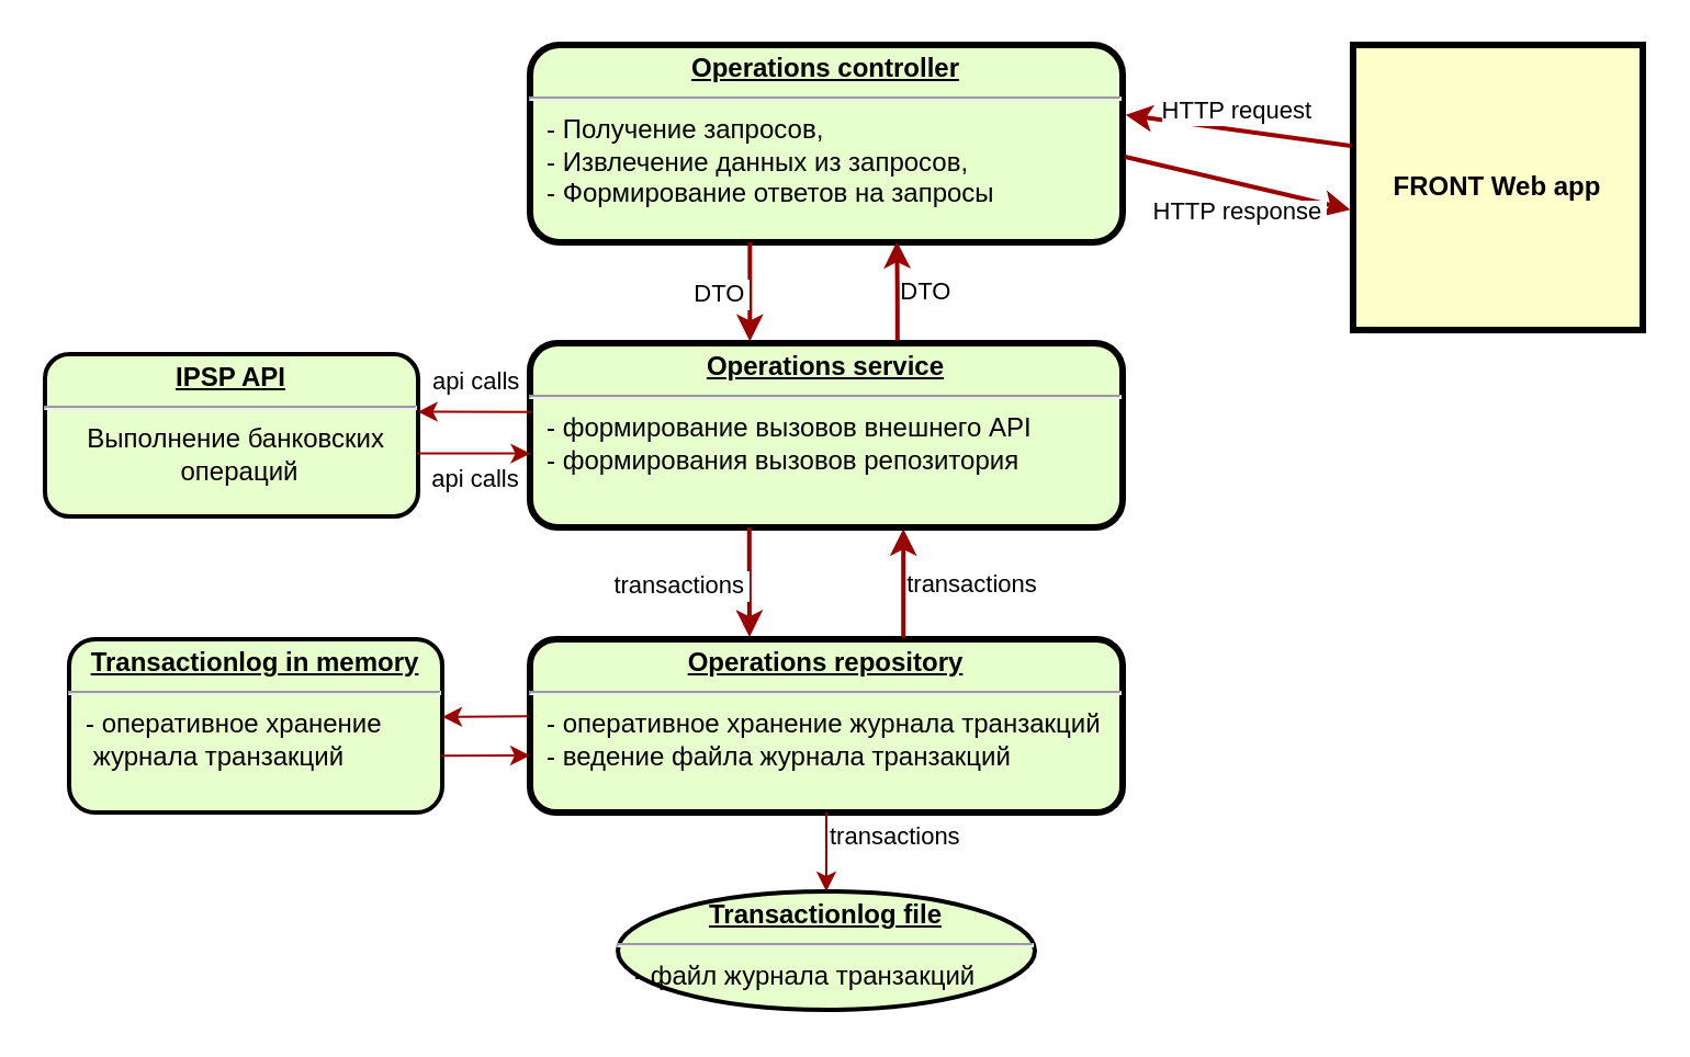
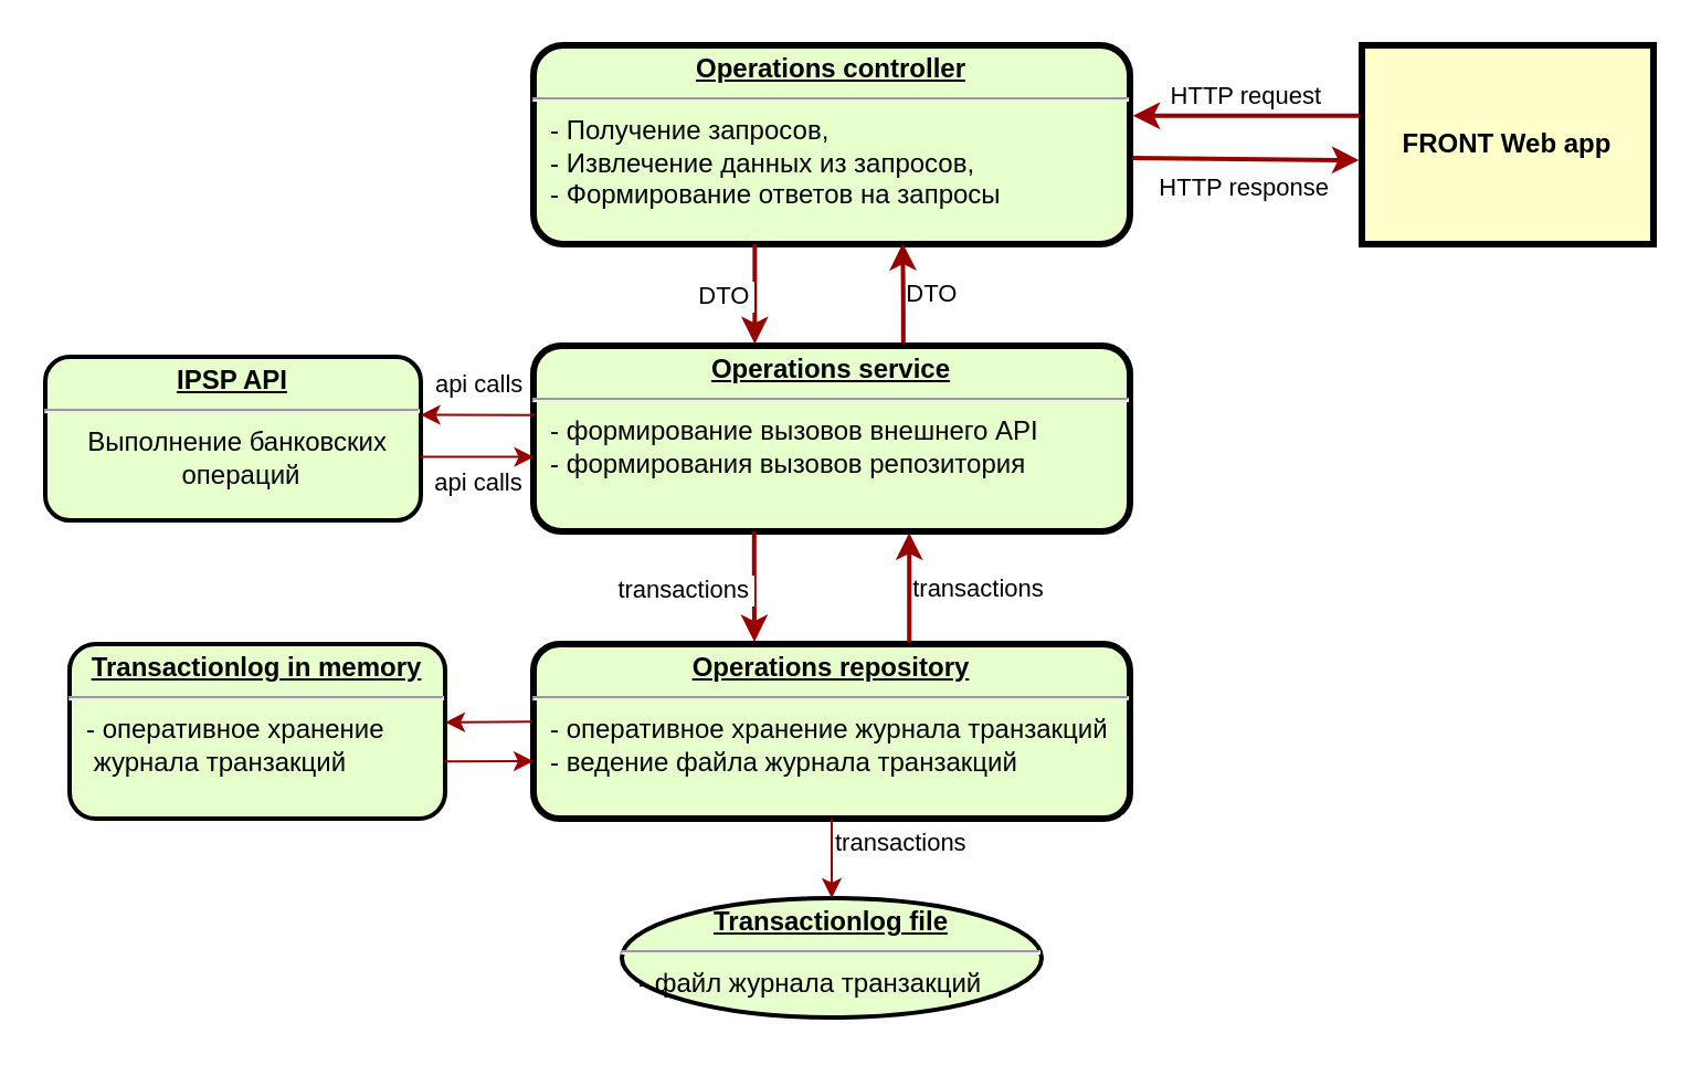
  <mxCell id="0" />
  <mxCell id="1" parent="0" />
  <mxCell id="2" value="&lt;p style=&quot;margin: 0px ; margin-top: 4px ; text-align: center ; text-decoration: underline&quot;&gt;Operations controller&lt;/p&gt;&lt;hr&gt;&lt;p style=&quot;text-align: left ; margin: 0px 0px 0px 8px&quot;&gt;&lt;span style=&quot;font-weight: normal&quot;&gt;&lt;span&gt;- Получение запросов,&lt;/span&gt;&lt;br&gt;&lt;/span&gt;&lt;/p&gt;&lt;p style=&quot;text-align: left ; margin: 0px 0px 0px 8px&quot;&gt;&lt;span style=&quot;font-weight: normal&quot;&gt;- Извлечение данных из запросов,&lt;/span&gt;&lt;/p&gt;&lt;p style=&quot;text-align: left ; margin: 0px 0px 0px 8px&quot;&gt;&lt;span style=&quot;font-weight: normal&quot;&gt;- Формирование ответов на запросы&lt;/span&gt;&lt;/p&gt;" style="verticalAlign=middle;align=center;overflow=fill;fontSize=12;fontFamily=Helvetica;html=1;rounded=1;fontStyle=1;strokeWidth=3;fillColor=#E6FFCC;" parent="1" vertex="1"><mxGeometry x="241" y="20" width="270" height="90" as="geometry" /></mxCell>
- <mxCell id="3" value="FRONT Web app" style="whiteSpace=wrap;align=center;verticalAlign=middle;fontStyle=1;strokeWidth=3;fillColor=#FFFFCC" parent="1" vertex="1"><mxGeometry x="616" y="20" width="132" height="130" as="geometry" /></mxCell>
+ <mxCell id="3" value="FRONT Web app" style="whiteSpace=wrap;align=center;verticalAlign=middle;fontStyle=1;strokeWidth=3;fillColor=#FFFFCC" parent="1" vertex="1"><mxGeometry x="616" y="20" width="132" height="90" as="geometry" /></mxCell>
  <mxCell id="4" value="HTTP request" style="edgeStyle=none;noEdgeStyle=1;strokeColor=#990000;strokeWidth=2;entryX=1.005;entryY=0.354;entryDx=0;entryDy=0;entryPerimeter=0;exitX=-0.008;exitY=0.354;exitDx=0;exitDy=0;verticalAlign=bottom;exitPerimeter=0;" parent="1" source="3" target="2" edge="1"><mxGeometry width="100" height="100" relative="1" as="geometry"><mxPoint x="741" y="20" as="sourcePoint" /><mxPoint x="741" y="110" as="targetPoint" /></mxGeometry></mxCell>
  <mxCell id="5" value="DTO" style="edgeStyle=elbowEdgeStyle;elbow=vertical;strokeColor=#990000;strokeWidth=2;align=right;entryX=0.371;entryY=-0.01;entryDx=0;entryDy=0;entryPerimeter=0;exitX=0.371;exitY=1;exitDx=0;exitDy=0;exitPerimeter=0;" parent="1" source="2" target="6" edge="1"><mxGeometry x="0.005" width="100" height="100" relative="1" as="geometry"><mxPoint x="351" y="120" as="sourcePoint" /><mxPoint x="471" y="549" as="targetPoint" /><mxPoint as="offset" /></mxGeometry></mxCell>
  <mxCell id="6" value="&lt;p style=&quot;margin: 0px ; margin-top: 4px ; text-align: center ; text-decoration: underline&quot;&gt;&lt;strong&gt;Operations service&lt;/strong&gt;&lt;/p&gt;&lt;hr&gt;&lt;p style=&quot;text-align: left ; margin: 0px 0px 0px 8px&quot;&gt;&lt;span style=&quot;font-weight: normal&quot;&gt;- формирование вызовов внешнего API&lt;/span&gt;&lt;/p&gt;&lt;p style=&quot;text-align: left ; margin: 0px 0px 0px 8px&quot;&gt;&lt;span style=&quot;font-weight: normal&quot;&gt;- формирования вызовов репозитория&lt;/span&gt;&lt;/p&gt;" style="verticalAlign=middle;align=center;overflow=fill;fontSize=12;fontFamily=Helvetica;html=1;rounded=1;fontStyle=1;strokeWidth=3;fillColor=#E6FFCC" vertex="1" parent="1"><mxGeometry x="241" y="156" width="270" height="84" as="geometry" /></mxCell>
  <mxCell id="7" value="&lt;p style=&quot;margin: 0px ; margin-top: 4px ; text-align: center ; text-decoration: underline&quot;&gt;&lt;strong&gt;Operations repository&lt;/strong&gt;&lt;/p&gt;&lt;hr style=&quot;text-align: justify&quot;&gt;&lt;p style=&quot;text-align: left ; margin: 0px 0px 0px 8px&quot;&gt;&lt;span style=&quot;font-weight: normal&quot;&gt;- оперативное хранение журнала транзакций&lt;/span&gt;&lt;/p&gt;&lt;p style=&quot;text-align: left ; margin: 0px 0px 0px 8px&quot;&gt;&lt;span style=&quot;font-weight: normal&quot;&gt;- ведение файла журнала транзакций&lt;/span&gt;&lt;/p&gt;" style="verticalAlign=middle;align=center;overflow=fill;fontSize=12;fontFamily=Helvetica;html=1;rounded=1;fontStyle=1;strokeWidth=3;fillColor=#E6FFCC" vertex="1" parent="1"><mxGeometry x="241" y="291" width="270" height="79" as="geometry" /></mxCell>
  <mxCell id="8" value="transactions" style="edgeStyle=elbowEdgeStyle;elbow=vertical;strokeColor=#990000;strokeWidth=2;exitX=0.37;exitY=1;exitDx=0;exitDy=0;align=right;exitPerimeter=0;" edge="1" parent="1" source="6"><mxGeometry x="0.02" width="100" height="100" relative="1" as="geometry"><mxPoint x="441" y="250" as="sourcePoint" /><mxPoint x="341" y="290" as="targetPoint" /><mxPoint as="offset" /></mxGeometry></mxCell>
  <mxCell id="9" value="HTTP response" style="edgeStyle=none;noEdgeStyle=1;strokeColor=#990000;strokeWidth=2;exitX=1.004;exitY=0.567;exitDx=0;exitDy=0;exitPerimeter=0;entryX=-0.01;entryY=0.578;entryDx=0;entryDy=0;entryPerimeter=0;verticalAlign=top;" edge="1" parent="1" source="2" target="3"><mxGeometry x="0.002" width="100" height="100" relative="1" as="geometry"><mxPoint x="892" y="75" as="sourcePoint" /><mxPoint x="881" y="70" as="targetPoint" /><mxPoint as="offset" /></mxGeometry></mxCell>
  <mxCell id="10" value="DTO" style="edgeStyle=elbowEdgeStyle;elbow=vertical;strokeColor=#990000;strokeWidth=2;entryX=0.619;entryY=0.996;entryDx=0;entryDy=0;entryPerimeter=0;align=left;exitX=0.62;exitY=-0.014;exitDx=0;exitDy=0;exitPerimeter=0;" edge="1" parent="1" source="6" target="2"><mxGeometry x="0.002" width="100" height="100" relative="1" as="geometry"><mxPoint x="392" y="150" as="sourcePoint" /><mxPoint x="386" y="166" as="targetPoint" /><mxPoint as="offset" /></mxGeometry></mxCell>
  <mxCell id="11" value="&lt;p style=&quot;margin: 0px ; margin-top: 4px ; text-align: center ; text-decoration: underline&quot;&gt;IPSP API&lt;/p&gt;&lt;hr&gt;&lt;p style=&quot;margin: 0px ; margin-left: 8px&quot;&gt;&lt;span style=&quot;font-weight: normal&quot;&gt;Выполнение банковских&amp;nbsp;&lt;/span&gt;&lt;/p&gt;&lt;p style=&quot;margin: 0px ; margin-left: 8px&quot;&gt;&lt;span style=&quot;font-weight: normal&quot;&gt;операций&lt;/span&gt;&lt;/p&gt;" style="verticalAlign=middle;align=center;overflow=fill;fontSize=12;fontFamily=Helvetica;html=1;rounded=1;fontStyle=1;strokeWidth=2;fillColor=#e6ffcc;" vertex="1" parent="1"><mxGeometry x="20" y="161" width="170" height="74" as="geometry" /></mxCell>
  <mxCell id="12" value="api calls" style="edgeStyle=none;noEdgeStyle=1;strokeColor=#990000;strokeWidth=1;verticalAlign=bottom;entryX=0.999;entryY=0.355;entryDx=0;entryDy=0;entryPerimeter=0;exitX=0.003;exitY=0.373;exitDx=0;exitDy=0;exitPerimeter=0;" edge="1" parent="1" source="6" target="11"><mxGeometry x="-0.045" y="-5" width="100" height="100" relative="1" as="geometry"><mxPoint x="241" y="199" as="sourcePoint" /><mxPoint x="160" y="199" as="targetPoint" /><mxPoint as="offset" /><Array as="points" /></mxGeometry></mxCell>
  <mxCell id="13" value="" style="edgeStyle=none;noEdgeStyle=1;strokeColor=#990000;strokeWidth=1;verticalAlign=bottom;exitX=0.998;exitY=0.612;exitDx=0;exitDy=0;exitPerimeter=0;entryX=0.001;entryY=0.599;entryDx=0;entryDy=0;entryPerimeter=0;" edge="1" parent="1" source="11" target="6"><mxGeometry x="0.002" width="100" height="100" relative="1" as="geometry"><mxPoint x="341" y="209.545" as="sourcePoint" /><mxPoint x="241" y="221" as="targetPoint" /><mxPoint as="offset" /></mxGeometry></mxCell>
  <mxCell id="14" value="api calls" style="edgeLabel;html=1;align=center;verticalAlign=middle;resizable=0;points=[];" vertex="1" connectable="0" parent="13"><mxGeometry x="-0.192" y="1" relative="1" as="geometry"><mxPoint x="5" y="12" as="offset" /></mxGeometry></mxCell>
  <mxCell id="15" value="&lt;p style=&quot;margin: 0px ; margin-top: 4px ; text-align: center ; text-decoration: underline&quot;&gt;Transactionlog in memory&lt;/p&gt;&lt;hr style=&quot;text-align: justify&quot;&gt;&lt;p style=&quot;text-align: left ; margin: 0px 0px 0px 8px&quot;&gt;&lt;span style=&quot;font-weight: normal&quot;&gt;- оперативное хранение&lt;/span&gt;&lt;/p&gt;&lt;p style=&quot;text-align: left ; margin: 0px 0px 0px 8px&quot;&gt;&lt;span style=&quot;font-weight: normal&quot;&gt;&amp;nbsp;журнала транзакций&lt;/span&gt;&lt;/p&gt;" style="verticalAlign=middle;align=center;overflow=fill;fontSize=12;fontFamily=Helvetica;html=1;rounded=1;fontStyle=1;strokeWidth=2;fillColor=#E6FFCC" vertex="1" parent="1"><mxGeometry x="31" y="291" width="170" height="79" as="geometry" /></mxCell>
  <mxCell id="16" value="" style="edgeStyle=none;noEdgeStyle=1;strokeColor=#990000;strokeWidth=1;verticalAlign=bottom;entryX=1;entryY=0.448;entryDx=0;entryDy=0;entryPerimeter=0;exitX=-0.002;exitY=0.445;exitDx=0;exitDy=0;exitPerimeter=0;" edge="1" parent="1" source="7" target="15"><mxGeometry x="0.002" width="100" height="100" relative="1" as="geometry"><mxPoint x="251.81" y="197.332" as="sourcePoint" /><mxPoint x="170.83" y="197.27" as="targetPoint" /><mxPoint as="offset" /><Array as="points" /></mxGeometry></mxCell>
  <mxCell id="17" value="" style="edgeStyle=none;noEdgeStyle=1;strokeColor=#990000;strokeWidth=1;verticalAlign=bottom;exitX=0.997;exitY=0.672;exitDx=0;exitDy=0;exitPerimeter=0;" edge="1" parent="1" source="15"><mxGeometry x="0.002" width="100" height="100" relative="1" as="geometry"><mxPoint x="199" y="344" as="sourcePoint" /><mxPoint x="241" y="344" as="targetPoint" /><mxPoint as="offset" /></mxGeometry></mxCell>
  <mxCell id="18" value="&lt;p style=&quot;margin: 0px ; margin-top: 4px ; text-align: center ; text-decoration: underline&quot;&gt;Transactionlog file&lt;/p&gt;&lt;hr style=&quot;text-align: justify&quot;&gt;&lt;p style=&quot;text-align: left ; margin: 0px 0px 0px 8px&quot;&gt;&lt;span style=&quot;font-weight: normal&quot;&gt;- файл журнала транзакций&lt;/span&gt;&lt;/p&gt;" style="ellipse;verticalAlign=middle;align=center;overflow=fill;fontSize=12;fontFamily=Helvetica;html=1;fontStyle=1;strokeWidth=2;fillColor=#E6FFCC;" vertex="1" parent="1"><mxGeometry x="281" y="406" width="190" height="54" as="geometry" /></mxCell>
  <mxCell id="19" value="transactions" style="edgeStyle=none;noEdgeStyle=1;strokeColor=#990000;strokeWidth=1;verticalAlign=bottom;entryX=0.5;entryY=0;entryDx=0;entryDy=0;exitX=0.5;exitY=1;exitDx=0;exitDy=0;align=left;" edge="1" parent="1" source="7" target="18"><mxGeometry x="0.111" width="100" height="100" relative="1" as="geometry"><mxPoint x="191" y="354" as="sourcePoint" /><mxPoint x="251" y="354" as="targetPoint" /><mxPoint as="offset" /></mxGeometry></mxCell>
  <mxCell id="20" value="transactions" style="edgeStyle=elbowEdgeStyle;elbow=vertical;strokeColor=#990000;strokeWidth=2;align=left;entryX=0.63;entryY=1.008;entryDx=0;entryDy=0;entryPerimeter=0;exitX=0.63;exitY=-0.008;exitDx=0;exitDy=0;exitPerimeter=0;" edge="1" parent="1" source="7" target="6"><mxGeometry x="0.02" width="100" height="100" relative="1" as="geometry"><mxPoint x="391" y="290" as="sourcePoint" /><mxPoint x="411" y="260" as="targetPoint" /><mxPoint as="offset" /><Array as="points"><mxPoint x="411" y="270" /></Array></mxGeometry></mxCell>
